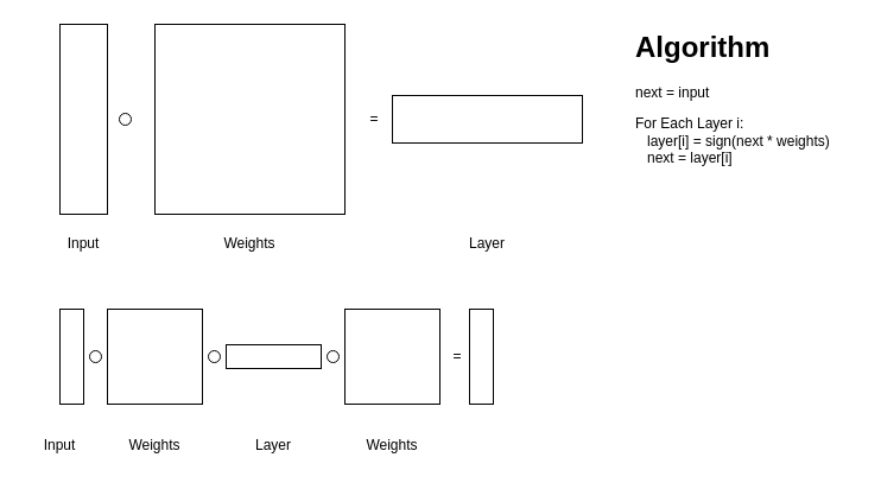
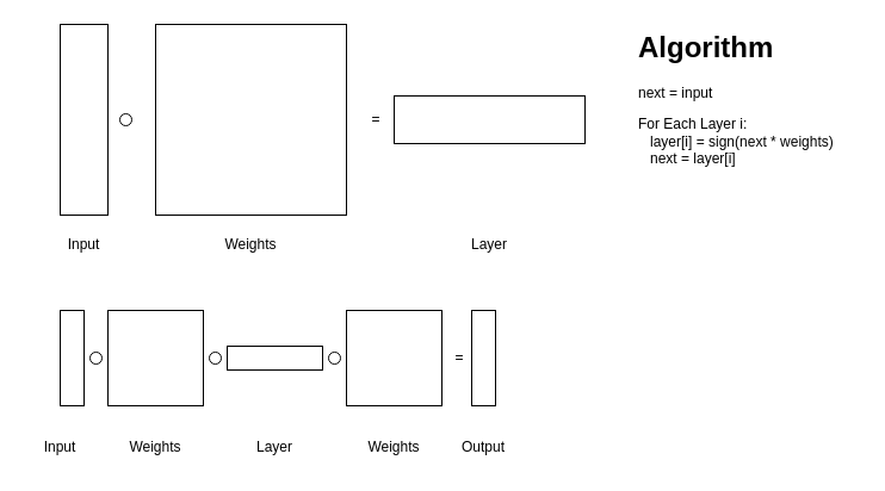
  <mxCell id="0" />
  <mxCell id="1" parent="0" />
  <mxCell id="2" value="" style="rounded=0;whiteSpace=wrap;html=1;" parent="1" vertex="1"><mxGeometry x="50" y="20" width="40" height="160" as="geometry" /></mxCell>
  <mxCell id="3" value="" style="rounded=0;whiteSpace=wrap;html=1;" parent="1" vertex="1"><mxGeometry x="130" y="20" width="160" height="160" as="geometry" /></mxCell>
  <mxCell id="4" value="" style="rounded=0;whiteSpace=wrap;html=1;direction=south;" parent="1" vertex="1"><mxGeometry x="330" y="80" width="160" height="40" as="geometry" /></mxCell>
  <mxCell id="5" value="Input" style="text;html=1;strokeColor=none;fillColor=none;align=center;verticalAlign=middle;whiteSpace=wrap;rounded=0;" parent="1" vertex="1"><mxGeometry x="40" y="190" width="60" height="30" as="geometry" /></mxCell>
  <mxCell id="6" value="Weights" style="text;html=1;strokeColor=none;fillColor=none;align=center;verticalAlign=middle;whiteSpace=wrap;rounded=0;" parent="1" vertex="1"><mxGeometry x="180" y="190" width="60" height="30" as="geometry" /></mxCell>
  <mxCell id="7" value="Layer" style="text;html=1;strokeColor=none;fillColor=none;align=center;verticalAlign=middle;whiteSpace=wrap;rounded=0;" parent="1" vertex="1"><mxGeometry x="380" y="190" width="60" height="30" as="geometry" /></mxCell>
  <mxCell id="8" value="" style="rounded=0;whiteSpace=wrap;html=1;" parent="1" vertex="1"><mxGeometry x="50" y="260" width="20" height="80" as="geometry" /></mxCell>
  <mxCell id="9" value="" style="rounded=0;whiteSpace=wrap;html=1;" parent="1" vertex="1"><mxGeometry x="90" y="260" width="80" height="80" as="geometry" /></mxCell>
  <mxCell id="10" value="" style="rounded=0;whiteSpace=wrap;html=1;" parent="1" vertex="1"><mxGeometry x="290" y="260" width="80" height="80" as="geometry" /></mxCell>
  <mxCell id="11" value="" style="rounded=0;whiteSpace=wrap;html=1;" parent="1" vertex="1"><mxGeometry x="395" y="260" width="20" height="80" as="geometry" /></mxCell>
  <mxCell id="12" value="" style="rounded=0;whiteSpace=wrap;html=1;direction=south;" parent="1" vertex="1"><mxGeometry x="190" y="290" width="80" height="20" as="geometry" /></mxCell>
  <mxCell id="13" value="Input" style="text;html=1;strokeColor=none;fillColor=none;align=center;verticalAlign=middle;whiteSpace=wrap;rounded=0;" parent="1" vertex="1"><mxGeometry x="20" y="360" width="60" height="30" as="geometry" /></mxCell>
  <mxCell id="14" value="Weights" style="text;html=1;strokeColor=none;fillColor=none;align=center;verticalAlign=middle;whiteSpace=wrap;rounded=0;" parent="1" vertex="1"><mxGeometry x="100" y="360" width="60" height="30" as="geometry" /></mxCell>
  <mxCell id="15" value="Weights" style="text;html=1;strokeColor=none;fillColor=none;align=center;verticalAlign=middle;whiteSpace=wrap;rounded=0;" parent="1" vertex="1"><mxGeometry x="300" y="360" width="60" height="30" as="geometry" /></mxCell>
  <mxCell id="16" value="Layer" style="text;html=1;strokeColor=none;fillColor=none;align=center;verticalAlign=middle;whiteSpace=wrap;rounded=0;" parent="1" vertex="1"><mxGeometry x="200" y="360" width="60" height="30" as="geometry" /></mxCell>
+ <mxCell id="17" value="Output" style="text;html=1;strokeColor=none;fillColor=none;align=center;verticalAlign=middle;whiteSpace=wrap;rounded=0;" parent="1" vertex="1"><mxGeometry x="375" y="360" width="60" height="30" as="geometry" /></mxCell>
  <mxCell id="18" value="" style="ellipse;whiteSpace=wrap;html=1;aspect=fixed;" parent="1" vertex="1"><mxGeometry x="100" y="95" width="10" height="10" as="geometry" /></mxCell>
  <mxCell id="19" value="" style="ellipse;whiteSpace=wrap;html=1;aspect=fixed;" parent="1" vertex="1"><mxGeometry x="75" y="295" width="10" height="10" as="geometry" /></mxCell>
  <mxCell id="20" value="" style="ellipse;whiteSpace=wrap;html=1;aspect=fixed;" parent="1" vertex="1"><mxGeometry x="175" y="295" width="10" height="10" as="geometry" /></mxCell>
  <mxCell id="21" value="" style="ellipse;whiteSpace=wrap;html=1;aspect=fixed;" parent="1" vertex="1"><mxGeometry x="275" y="295" width="10" height="10" as="geometry" /></mxCell>
  <mxCell id="22" value="&lt;h1&gt;Algorithm&lt;/h1&gt;&lt;p&gt;next = input&lt;/p&gt;&lt;p&gt;For Each Layer i:&lt;br&gt;&amp;nbsp; &amp;nbsp;layer[i] = sign(next * weights)&lt;br&gt;&amp;nbsp; &amp;nbsp;next = layer[i]&lt;/p&gt;&lt;p&gt;&amp;nbsp; &amp;nbsp;&lt;br&gt;&amp;nbsp; &amp;nbsp;&lt;/p&gt;" style="text;html=1;strokeColor=none;fillColor=none;spacing=5;spacingTop=-20;whiteSpace=wrap;overflow=hidden;rounded=0;" parent="1" vertex="1"><mxGeometry x="530" y="20" width="190" height="120" as="geometry" /></mxCell>
  <mxCell id="23" value="=" style="text;html=1;strokeColor=none;fillColor=none;align=center;verticalAlign=middle;whiteSpace=wrap;rounded=0;" vertex="1" parent="1"><mxGeometry x="285" y="85" width="60" height="30" as="geometry" /></mxCell>
  <mxCell id="24" value="=" style="text;html=1;strokeColor=none;fillColor=none;align=center;verticalAlign=middle;whiteSpace=wrap;rounded=0;" vertex="1" parent="1"><mxGeometry x="355" y="285" width="60" height="30" as="geometry" /></mxCell>
